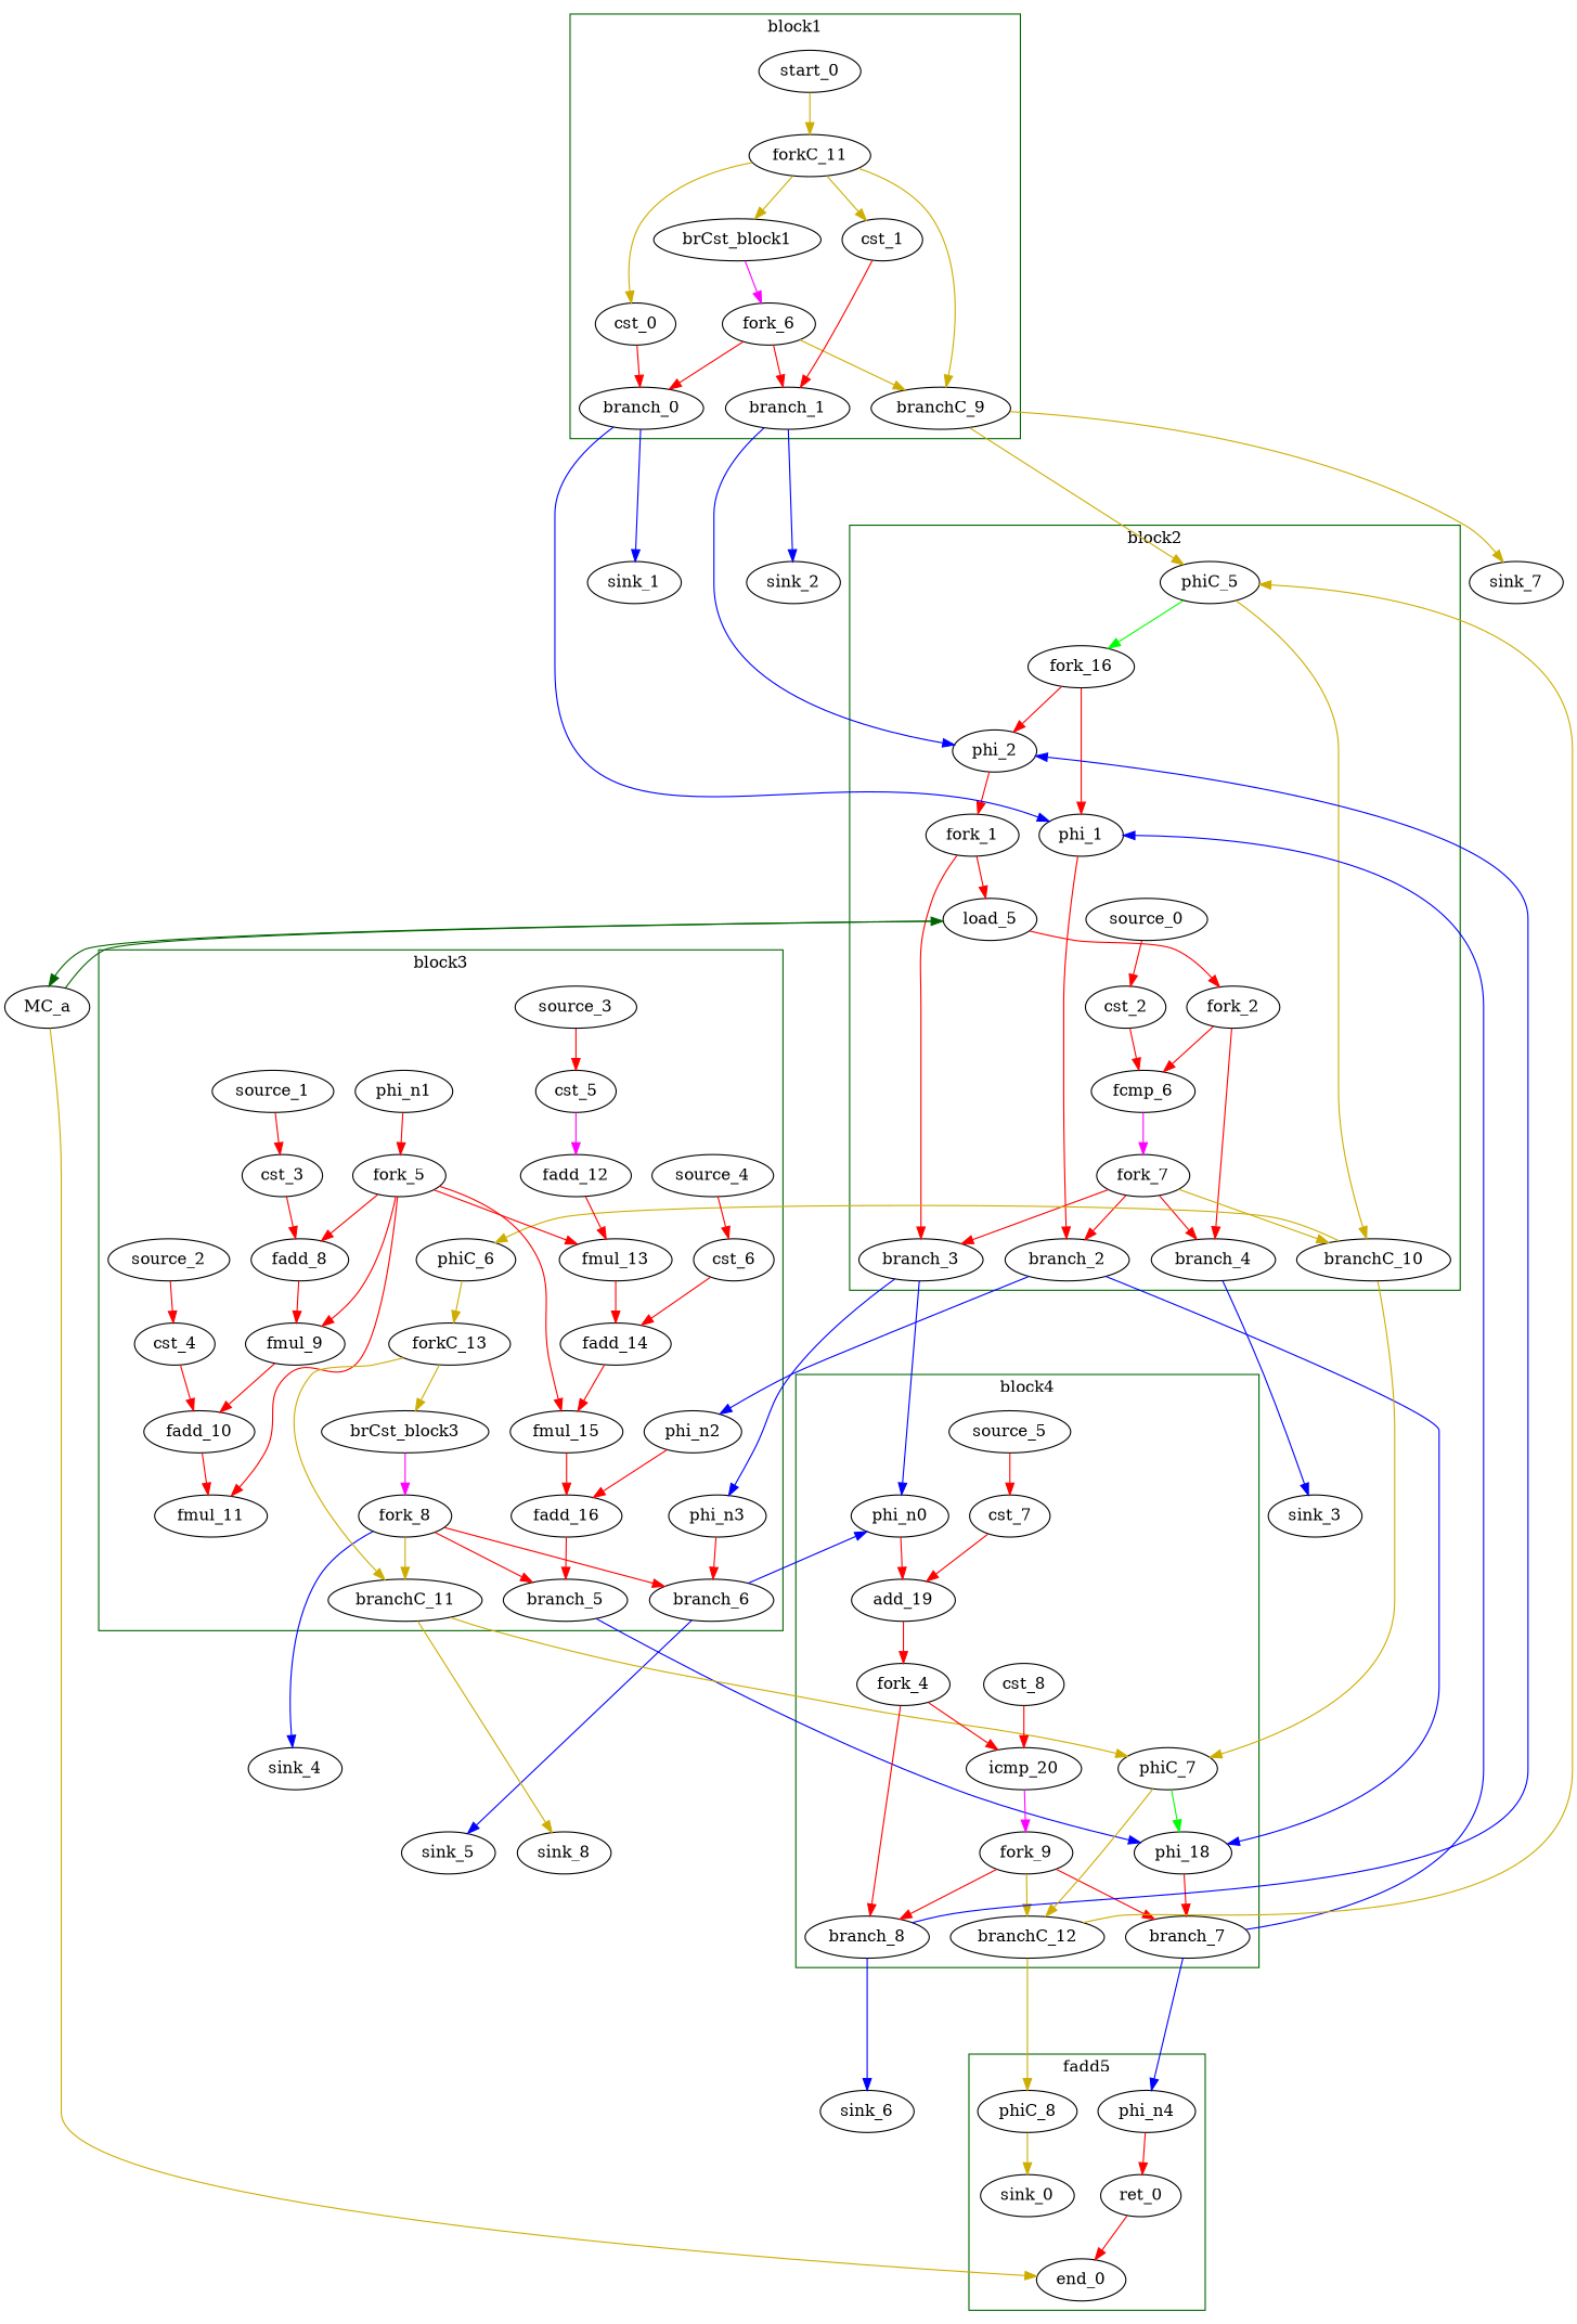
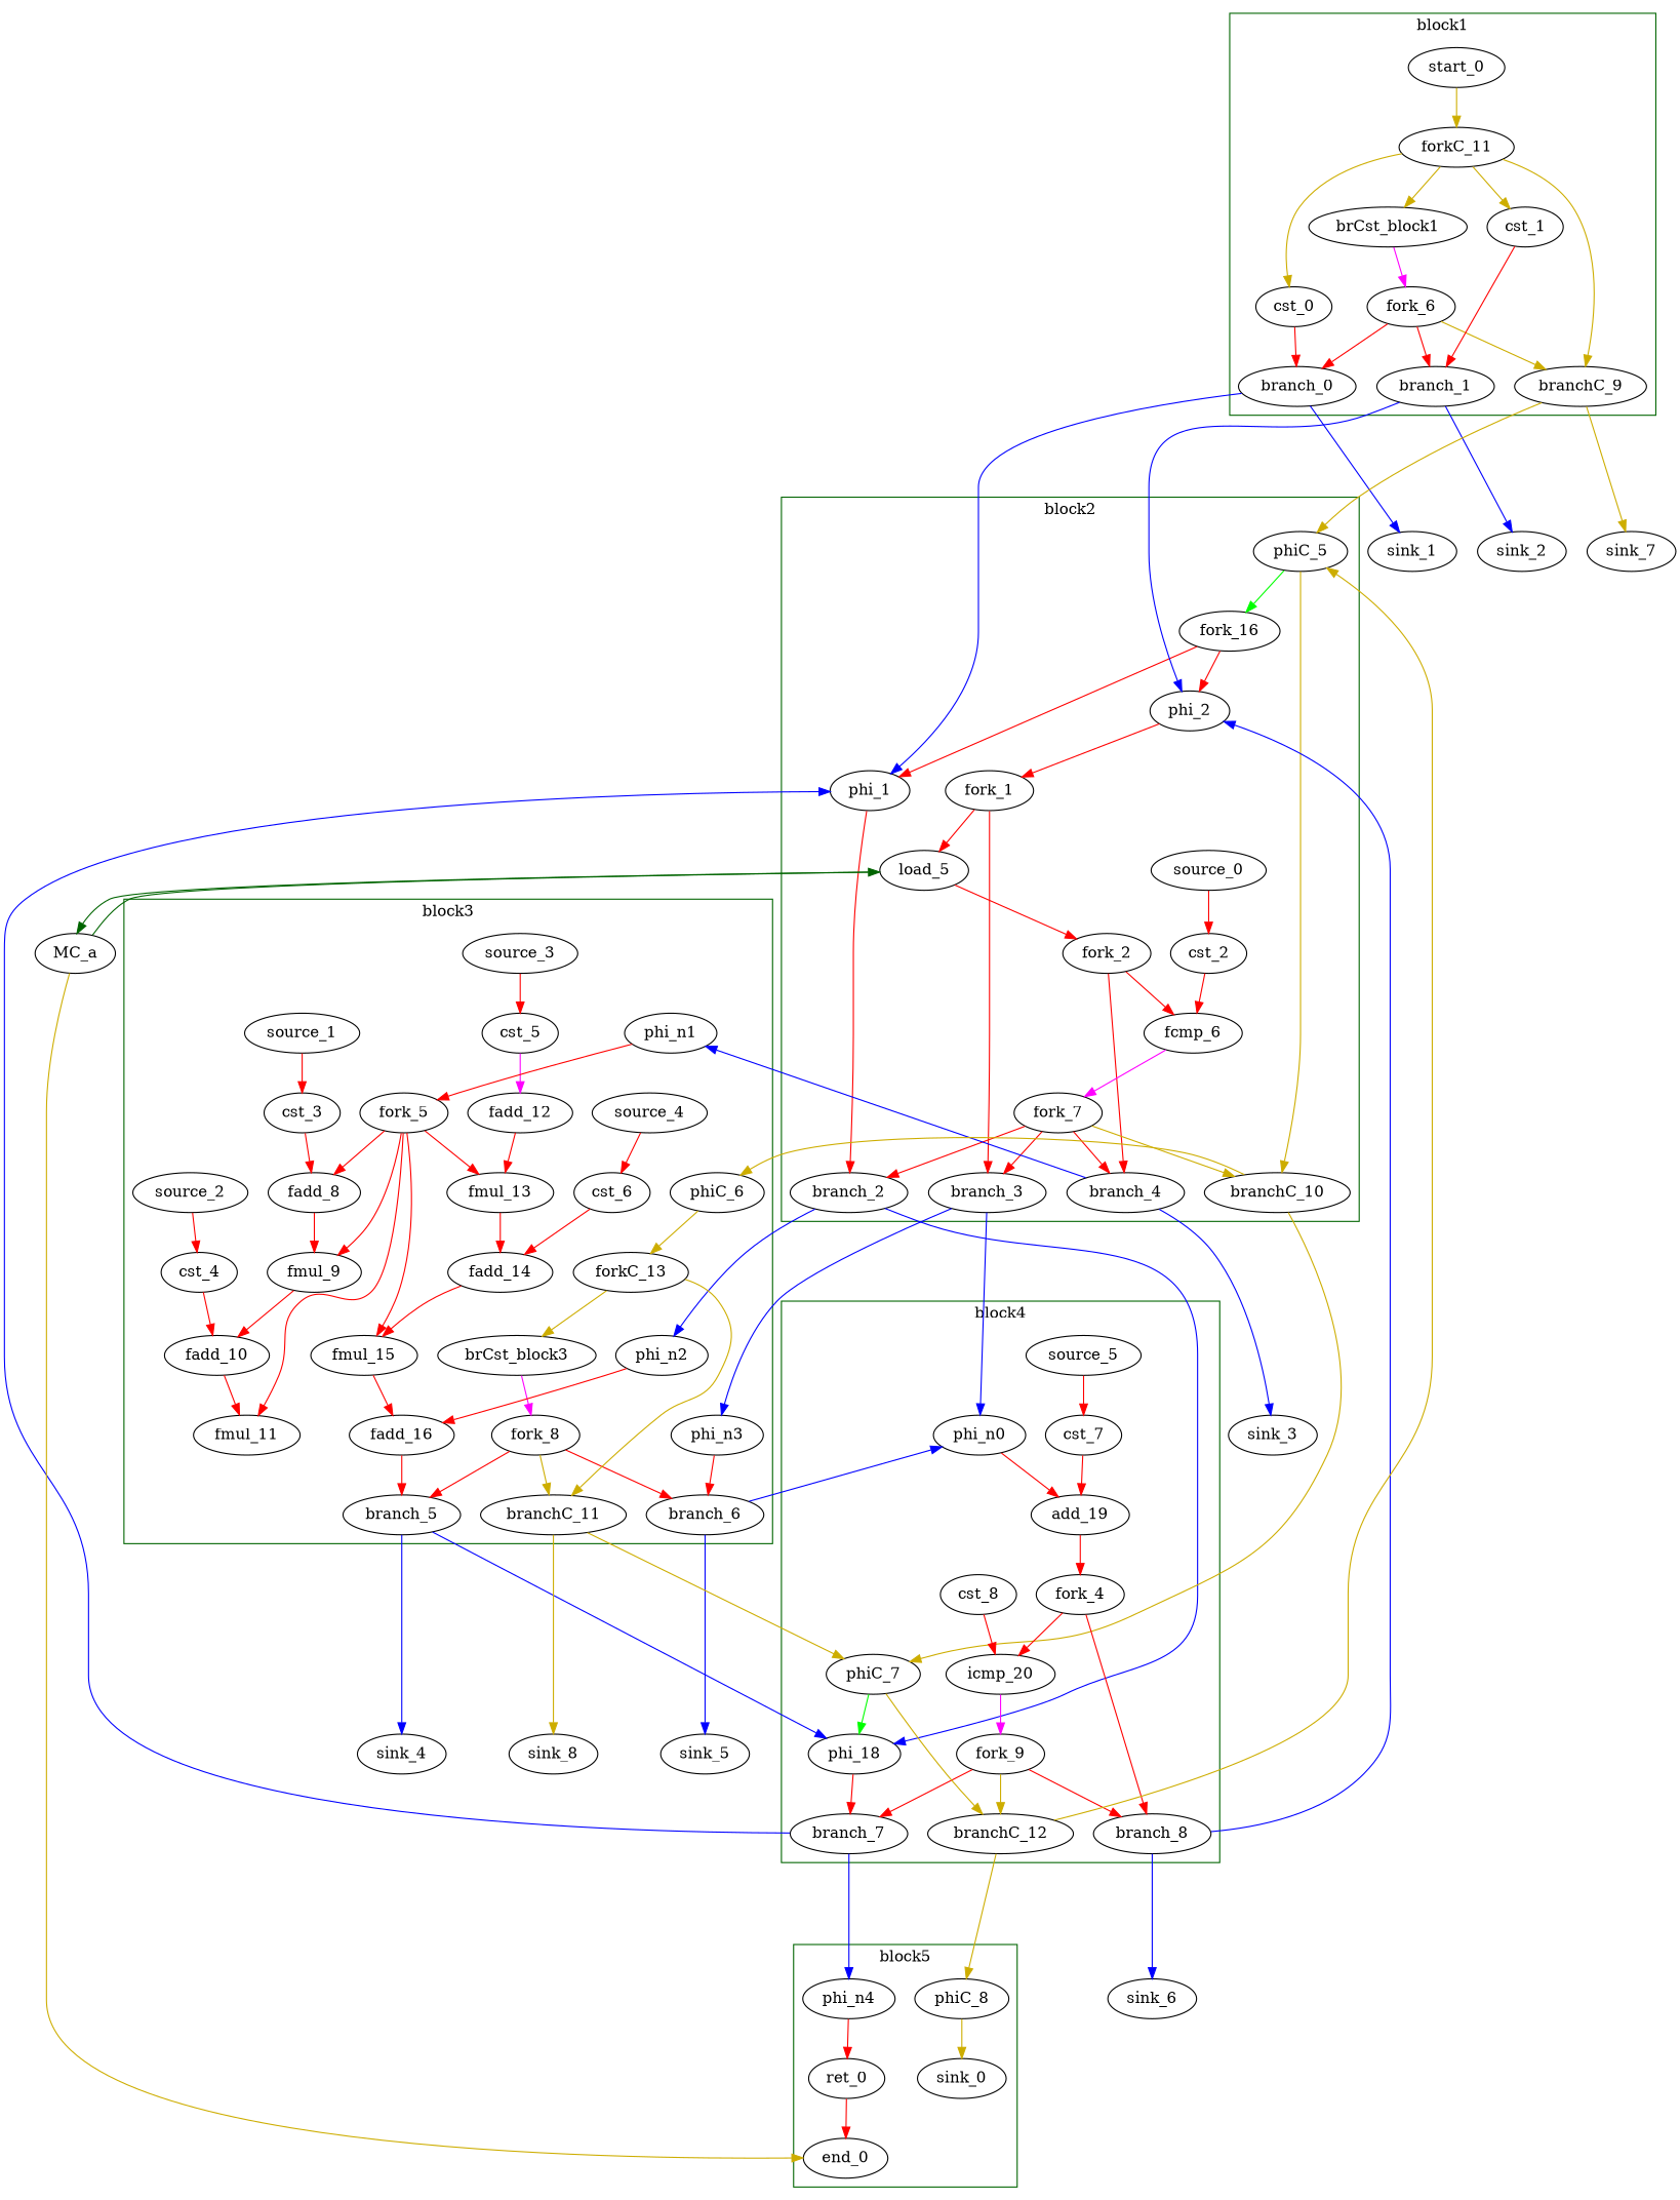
  digraph {
    splines=spline
    node [bbID=3 in="in1:32" out="out1:32" type=Operator]
    edge [color=red from=out1 to=in1]
    phi_1 [bbID=2 delay=1.397 in="in1?:1 in2:32 in3:32 " type=Mux]
    branch_2 [bbID=2 in="in1:32 in2?:1" out="out1+:32 out2-:32" type=Branch]
    phi_2 [bbID=2 delay=1.397 in="in1?:1 in2:10 in3:10 " out="out1:10" type=Mux]
    fork_1 [bbID=2 in="in1:10" out="out1:10 out2:10 " type=Fork]
    load_5 [II=1 bbID=2 delay=1.412 in="in1:32 in2:10 " latency=2 op=mc_load_op out="out1:32 out2:10 " portId=0]
    fork_2 [bbID=2 out="out1:32 out2:32 " type=Fork]
    cst_2 [bbID=2 type=Constant value="0x00000000"]
    fcmp_6 [II=1 bbID=2 delay=1.895 in="in1:32 in2:32 " latency=2 op=fcmp_ult_op out="out1:1 "]
    fork_7 [bbID=2 in="in1:1" out="out1:1 out2:1 out3:1 out4:1 " type=Fork]
    branch_3 [bbID=2 in="in1:10 in2?:1" out="out1+:10 out2-:10" type=Branch]
    branch_4 [bbID=2 in="in1:32 in2?:1" out="out1+:32 out2-:32" type=Branch]
    branchC_10 [bbID=2 in="in1:0 in2?:1" out="out1+:0 out2-:0" type=Branch]
    phiC_5 [bbID=2 delay=0.000 in="in1:0 in2:0 " out="out1:0 out2?:1" type=CntrlMerge]
    fork_16 [bbID=2 in="in1:1" out="out1:1 out2:1 " type=Fork]
    source_0 [bbID=2 type=Source in=""]
    brCst_block1 [bbID=1 in="in1:1" out="out1:1" type=Constant value="0x1"]
    fork_6 [bbID=1 in="in1:1" out="out1:1 out2:1 out3:1 " type=Fork]
    cst_0 [bbID=1 type=Constant value="0x00000000"]
    branch_0 [bbID=1 in="in1:32 in2?:1" out="out1+:32 out2-:32" type=Branch]
    cst_1 [bbID=1 in="in1:1" out="out1:1" type=Constant value="0x00000000"]
    branch_1 [bbID=1 in="in1:1 in2?:1" out="out1+:1 out2-:1" type=Branch]
    branchC_9 [bbID=1 in="in1:0 in2?:1" out="out1+:0 out2-:0" type=Branch]
    start_0 [bbID=1 control=true in="in1:0" out="out1:0" type=Entry]
    forkC_11 [bbID=1 in="in1:0" out="out1:0 out2:0 out3:0 out4:0 " type=Fork]
    cst_3 [type=Constant value="0x3F23D70A"]
    fadd_8 [II=1 delay=0.000 in="in1:32 in2:32 " latency=10 op=fadd_op out="out1:32 "]
    fmul_9 [II=1 delay=0.000 in="in1:32 in2:32 " latency=6 op=fmul_op out="out1:32 "]
    fadd_10 [II=1 delay=0.000 in="in1:32 in2:32 " latency=10 op=fadd_op out="out1:32 "]
    cst_4 [type=Constant value="0x3F333333"]
    fmul_11 [II=1 delay=0.000 in="in1:32 in2:32 " latency=6 op=fmul_op out="out1:32 "]
    fadd_12 [II=1 delay=0.000 in="in1:32 in2:32 " latency=10 op=fadd_op out="out1:32 "]
    cst_5 [type=Constant value="0x3E570A3D"]
    fmul_13 [II=1 delay=0.000 in="in1:32 in2:32 " latency=6 op=fmul_op out="out1:32 "]
    fadd_14 [II=1 delay=0.000 in="in1:32 in2:32 " latency=10 op=fadd_op out="out1:32 "]
    cst_6 [type=Constant value="0x3EA8F5C3"]
    fmul_15 [II=1 delay=0.000 in="in1:32 in2:32 " latency=6 op=fmul_op out="out1:32 "]
    fadd_16 [II=1 delay=0.000 in="in1:32 in2:32 " latency=10 op=fadd_op out="out1:32 "]
    branch_5 [in="in1:32 in2?:1" out="out1+:32 out2-:32" type=Branch]
    brCst_block3 [in="in1:1" out="out1:1" type=Constant value="0x1"]
    fork_8 [in="in1:1" out="out1:1 out2:1 out3:1 " type=Fork]
    phi_n1 [delay=0.000 in="in1:32 " type=Merge]
    fork_5 [out="out1:32 out2:32 out3:32 out4:32 out5:32 " type=Fork]
    phi_n2 [delay=0.000 in="in1:32 " type=Merge]
    phi_n3 [delay=0.000 in="in1:10 " out="out1:10" type=Merge]
    branch_6 [in="in1:10 in2?:1" out="out1+:10 out2-:10" type=Branch]
    branchC_11 [in="in1:0 in2?:1" out="out1+:0 out2-:0" type=Branch]
    phiC_6 [delay=0.000 in="in1:0 " out="out1:0" type=Merge]
    forkC_13 [in="in1:0" out="out1:0 out2:0 " type=Fork]
    source_1 [type=Source in=""]
    source_2 [type=Source in=""]
    source_3 [type=Source in=""]
    source_4 [type=Source in=""]
    phi_18 [bbID=4 delay=1.397 in="in1?:1 in2:32 in3:32 " type=Mux]
    branch_7 [bbID=4 in="in1:32 in2?:1" out="out1+:32 out2-:32" type=Branch]
    cst_7 [bbID=4 in="in1:1" out="out1:1" type=Constant value="0x00000001"]
    add_19 [II=1 bbID=4 delay=2.287 in="in1:10 in2:10 " latency=0 op=add_op out="out1:10 "]
    fork_4 [bbID=4 in="in1:10" out="out1:10 out2:10 " type=Fork]
    cst_8 [bbID=4 in="in1:10" out="out1:10" type=Constant value="0x000003E8"]
    icmp_20 [II=1 bbID=4 delay=1.907 in="in1:10 in2:10 " latency=0 op=icmp_ult_op out="out1:1 "]
    fork_9 [bbID=4 in="in1:1" out="out1:1 out2:1 out3:1 " type=Fork]
    phi_n0 [bbID=4 delay=1.397 in="in1:10 in2:10 " out="out1:10" type=Merge]
    branch_8 [bbID=4 in="in1:10 in2?:1" out="out1+:10 out2-:10" type=Branch]
    branchC_12 [bbID=4 in="in1:0 in2?:1" out="out1+:0 out2-:0" type=Branch]
    phiC_7 [bbID=4 delay=0.000 in="in1:0 in2:0 " out="out1:0 out2?:1" type=CntrlMerge]
    source_5 [bbID=4 out="out1:1" type=Source in=""]
    ret_0 [II=1 bbID=5 delay=0.000 in="in1:32 " latency=0 op=ret_op out="out1:32 "]
    end_0 [bbID=0 in="in1:0*e in2:32 " type=Exit]
    phi_n4 [bbID=5 delay=0.000 in="in1:32 " type=Merge]
    phiC_8 [bbID=5 delay=0.000 in="in1:0 " out="out1:0" type=Merge]
    sink_0 [bbID=0 in="in1:0" type=Sink out=""]
    sink_1 [bbID=0 type=Sink out=""]
    sink_2 [bbID=0 in="in1:1" type=Sink out=""]
    sink_7 [bbID=0 in="in1:0" type=Sink out=""]
    MC_a [bbID=0 bbcount=0 in="in1:10*l0a " ldcount=1 memory=a out="out1:32*l0d out2:0*e " stcount=0 type=MC]
    sink_3 [bbID=0 type=Sink out=""]
    sink_4 [bbID=0 type=Sink out=""]
    sink_5 [bbID=0 in="in1:10" type=Sink out=""]
    sink_8 [bbID=0 in="in1:0" type=Sink out=""]
    sink_6 [bbID=0 in="in1:10" type=Sink out=""]
    subgraph cluster_1 {
      color=darkgreen
      label=block2
      phi_1
      branch_2
      phi_2
      fork_1
      load_5
      fork_2
      cst_2
      fcmp_6
      fork_7
      branch_3
      branch_4
      branchC_10
      phiC_5
      fork_16
      source_0
    }
    subgraph cluster_2 {
      color=darkgreen
      label=block1
      brCst_block1
      fork_6
      cst_0
      branch_0
      cst_1
      branch_1
      branchC_9
      start_0
      forkC_11
    }
    subgraph cluster_3 {
      color=darkgreen
      label=block3
      cst_3
      fadd_8
      fmul_9
      fadd_10
      cst_4
      fmul_11
      fadd_12
      cst_5
      fmul_13
      fadd_14
      cst_6
      fmul_15
      fadd_16
      branch_5
      brCst_block3
      fork_8
      phi_n1
      fork_5
      phi_n2
      phi_n3
      branch_6
      branchC_11
      phiC_6
      forkC_13
      source_1
      source_2
      source_3
      source_4
    }
    subgraph cluster_4 {
      color=darkgreen
      label=block4
      phi_18
      branch_7
      cst_7
      add_19
      fork_4
      cst_8
      icmp_20
      fork_9
      phi_n0
      branch_8
      branchC_12
      phiC_7
      source_5
    }
    subgraph cluster_5 {
      color=darkgreen
-     label=fadd5
+     label=block5
      ret_0
      end_0
      phi_n4
      phiC_8
      sink_0
    }
    phi_1 -> branch_2
    branch_2 -> phi_n2 [color=blue from=out2 minlen=3]
    branch_2 -> phi_18 [color=blue minlen=3 to=in2]
    phi_2 -> fork_1
    fork_1 -> load_5 [to=in2]
    fork_1 -> branch_3 [from=out2]
    load_5 -> fork_2
    load_5 -> MC_a [color=darkgreen from=out2 mem_address=true]
    fork_2 -> fcmp_6
    fork_2 -> branch_4 [from=out2]
    cst_2 -> fcmp_6 [to=in2]
    fcmp_6 -> fork_7 [color=magenta]
    fork_7 -> branch_2 [from=out3 to=in2]
    fork_7 -> branch_3 [from=out2 to=in2]
    fork_7 -> branch_4 [to=in2]
    fork_7 -> branchC_10 [color=gold3 from=out4 to=in2]
    branch_3 -> phi_n3 [color=blue from=out2 minlen=3]
    branch_3 -> phi_n0 [color=blue minlen=3]
+   branch_4 -> phi_n1 [color=blue from=out2 minlen=3]
    branch_4 -> sink_3 [color=blue minlen=3]
    branchC_10 -> phiC_6 [color=gold3 from=out2 minlen=3]
    branchC_10 -> phiC_7 [color=gold3 minlen=3]
    phiC_5 -> branchC_10 [color=gold3]
    phiC_5 -> fork_16 [color=green from=out2]
    fork_16 -> phi_1
    fork_16 -> phi_2 [from=out2]
    source_0 -> cst_2
    brCst_block1 -> fork_6 [color=magenta]
    fork_6 -> branch_0 [from=out2 to=in2]
    fork_6 -> branch_1 [to=in2]
    fork_6 -> branchC_9 [color=gold3 from=out3 to=in2]
    cst_0 -> branch_0
    branch_0 -> phi_1 [color=blue minlen=3 to=in2]
    branch_0 -> sink_1 [color=blue from=out2 minlen=3]
    cst_1 -> branch_1
    branch_1 -> phi_2 [color=blue minlen=3 to=in2]
    branch_1 -> sink_2 [color=blue from=out2 minlen=3]
    branchC_9 -> phiC_5 [color=gold3 minlen=3]
    branchC_9 -> sink_7 [color=gold3 from=out2 minlen=3]
    start_0 -> forkC_11 [color=gold3]
    forkC_11 -> brCst_block1 [color=gold3 from=out4]
    forkC_11 -> cst_0 [color=gold3]
    forkC_11 -> cst_1 [color=gold3 from=out2]
    forkC_11 -> branchC_9 [color=gold3 from=out3]
    cst_3 -> fadd_8 [to=in2]
    fadd_8 -> fmul_9
    fmul_9 -> fadd_10
    fadd_10 -> fmul_11
    cst_4 -> fadd_10 [to=in2]
    fadd_12 -> fmul_13
    cst_5 -> fadd_12 [color=magenta to=in2]
    fmul_13 -> fadd_14
    fadd_14 -> fmul_15
    cst_6 -> fadd_14 [to=in2]
    fmul_15 -> fadd_16 [to=in2]
    fadd_16 -> branch_5
    branch_5 -> phi_18 [color=blue minlen=3 to=in3]
-   fork_8 -> sink_4 [color=blue from=out2 minlen=3]
+   branch_5 -> sink_4 [color=blue from=out2 minlen=3]
    brCst_block3 -> fork_8 [color=magenta]
    fork_8 -> branch_5 [from=out2 to=in2]
    fork_8 -> branch_6 [to=in2]
    fork_8 -> branchC_11 [color=gold3 from=out3 to=in2]
    phi_n1 -> fork_5
    fork_5 -> fadd_8
    fork_5 -> fmul_9 [from=out2 to=in2]
    fork_5 -> fmul_11 [from=out3 to=in2]
    fork_5 -> fmul_13 [from=out4 to=in2]
    fork_5 -> fmul_15 [from=out5 to=in2]
    phi_n2 -> fadd_16
    phi_n3 -> branch_6
    branch_6 -> phi_n0 [color=blue minlen=3 to=in2]
    branch_6 -> sink_5 [color=blue from=out2 minlen=3]
    branchC_11 -> phiC_7 [color=gold3 minlen=3 to=in2]
    branchC_11 -> sink_8 [color=gold3 from=out2 minlen=3]
    phiC_6 -> forkC_13 [color=gold3]
    forkC_13 -> brCst_block3 [color=gold3 from=out2]
    forkC_13 -> branchC_11 [color=gold3]
    source_1 -> cst_3
    source_2 -> cst_4
    source_3 -> cst_5
    source_4 -> cst_6
    phi_18 -> branch_7
    branch_7 -> phi_1 [color=blue minlen=3 to=in3]
    branch_7 -> phi_n4 [color=blue from=out2 minlen=3]
    cst_7 -> add_19 [to=in2]
    add_19 -> fork_4
    fork_4 -> icmp_20
    fork_4 -> branch_8 [from=out2]
    cst_8 -> icmp_20 [to=in2]
    icmp_20 -> fork_9 [color=magenta]
    fork_9 -> branch_7 [from=out2 to=in2]
    fork_9 -> branch_8 [to=in2]
    fork_9 -> branchC_12 [color=gold3 from=out3 to=in2]
    phi_n0 -> add_19
    branch_8 -> phi_2 [color=blue minlen=3 to=in3]
    branch_8 -> sink_6 [color=blue from=out2 minlen=3]
    branchC_12 -> phiC_5 [color=gold3 minlen=3 to=in2]
    branchC_12 -> phiC_8 [color=gold3 from=out2 minlen=3]
    phiC_7 -> phi_18 [color=green from=out2]
    phiC_7 -> branchC_12 [color=gold3]
    source_5 -> cst_7
    ret_0 -> end_0 [to=in2]
    phi_n4 -> ret_0
    phiC_8 -> sink_0 [color=gold3]
    MC_a -> load_5 [color=darkgreen mem_address=false]
    MC_a -> end_0 [color=gold3 from=out2]
  }
